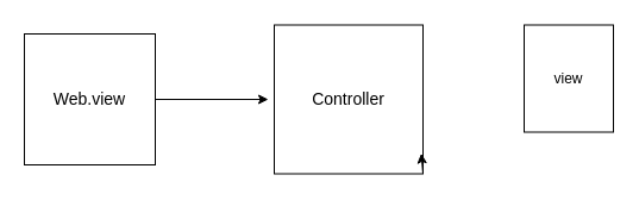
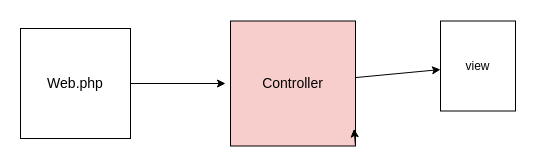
  <mxCell id="0" />
  <mxCell id="1" parent="0" />
  <mxCell id="2" value="" style="edgeStyle=none;html=1;" edge="1" parent="1" source="3"><mxGeometry relative="1" as="geometry"><mxPoint x="225" y="83" as="targetPoint" /></mxGeometry></mxCell>
- <mxCell id="3" value="&lt;font style=&quot;font-size: 14px;&quot;&gt;Web.view&lt;/font&gt;" style="whiteSpace=wrap;html=1;aspect=fixed;" vertex="1" parent="1"><mxGeometry x="20" y="28" width="110" height="110" as="geometry" /></mxCell>
+ <mxCell id="3" value="&lt;font style=&quot;font-size: 14px;&quot;&gt;Web.php&lt;/font&gt;" style="whiteSpace=wrap;html=1;aspect=fixed;" vertex="1" parent="1"><mxGeometry x="20" y="28" width="110" height="110" as="geometry" /></mxCell>
  <mxCell id="4" value="view" style="whiteSpace=wrap;html=1;aspect=fixed;" vertex="1" parent="1"><mxGeometry x="440" y="20.5" width="75" height="90" as="geometry" /></mxCell>
- <mxCell id="6" value="&lt;font style=&quot;font-size: 14px;&quot;&gt;Controller&lt;/font&gt;" style="whiteSpace=wrap;html=1;aspect=fixed;" vertex="1" parent="1"><mxGeometry x="230" y="20.5" width="125" height="125" as="geometry" /></mxCell>
+ <mxCell id="5" value="" style="edgeStyle=none;html=1;" edge="1" parent="1" source="6" target="4"><mxGeometry relative="1" as="geometry" /></mxCell>
+ <mxCell id="6" value="&lt;font style=&quot;font-size: 14px;&quot;&gt;Controller&lt;/font&gt;" style="whiteSpace=wrap;html=1;aspect=fixed;fillColor=#f8cecc;" vertex="1" parent="1"><mxGeometry x="230" y="20.5" width="125" height="125" as="geometry" /></mxCell>
  <mxCell id="7" style="edgeStyle=none;html=1;exitX=1;exitY=1;exitDx=0;exitDy=0;entryX=0.988;entryY=0.863;entryDx=0;entryDy=0;entryPerimeter=0;" edge="1" parent="1" source="6" target="6"><mxGeometry relative="1" as="geometry" /></mxCell>
